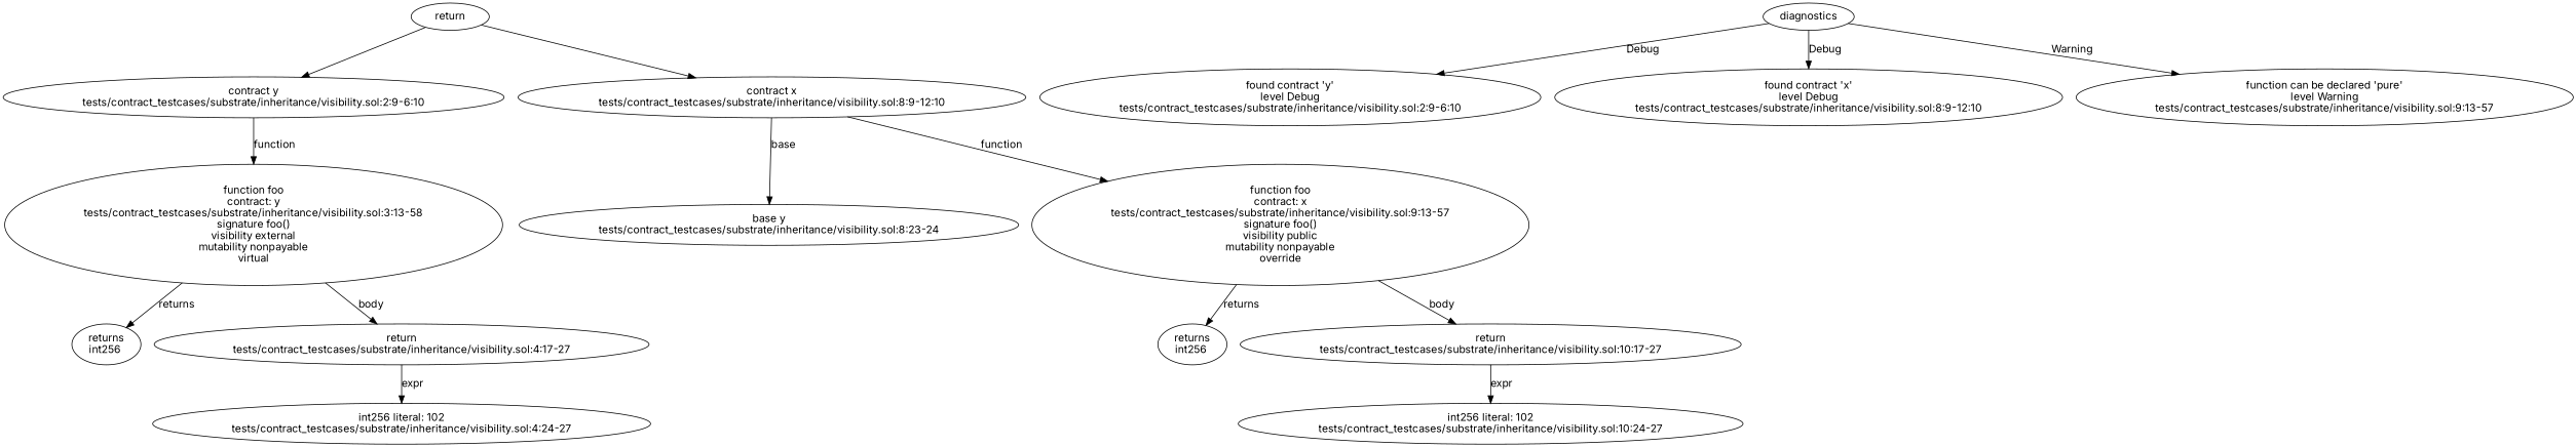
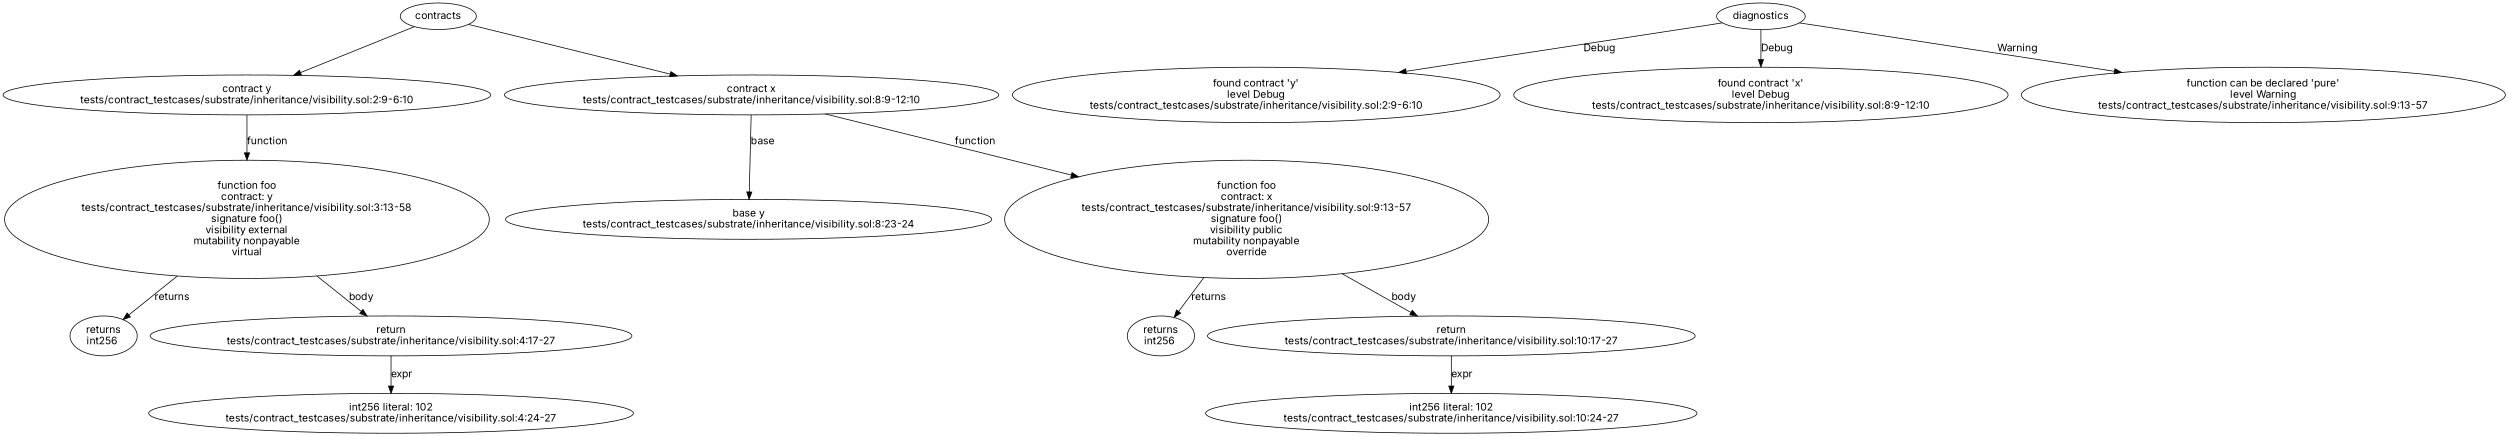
  strict digraph {
    fontname=Inter
    node [fontname=Inter]
    edge [fontname=Inter]
    n1 [label="contract y\ntests/contract_testcases/substrate/inheritance/visibility.sol:2:9-6:10"]
    n2 [label="function foo\ncontract: y\ntests/contract_testcases/substrate/inheritance/visibility.sol:3:13-58\nsignature foo()\nvisibility external\nmutability nonpayable\nvirtual"]
    n3 [label="returns\nint256 "]
    n4 [label="return\ntests/contract_testcases/substrate/inheritance/visibility.sol:4:17-27"]
    n5 [label="int256 literal: 102\ntests/contract_testcases/substrate/inheritance/visibility.sol:4:24-27"]
    n6 [label="contract x\ntests/contract_testcases/substrate/inheritance/visibility.sol:8:9-12:10"]
    n7 [label="base y\ntests/contract_testcases/substrate/inheritance/visibility.sol:8:23-24"]
    n8 [label="function foo\ncontract: x\ntests/contract_testcases/substrate/inheritance/visibility.sol:9:13-57\nsignature foo()\nvisibility public\nmutability nonpayable\noverride"]
    n9 [label="returns\nint256 "]
    n10 [label="return\ntests/contract_testcases/substrate/inheritance/visibility.sol:10:17-27"]
    n11 [label="int256 literal: 102\ntests/contract_testcases/substrate/inheritance/visibility.sol:10:24-27"]
    n12 [label="found contract 'y'\nlevel Debug\ntests/contract_testcases/substrate/inheritance/visibility.sol:2:9-6:10"]
    n13 [label="found contract 'x'\nlevel Debug\ntests/contract_testcases/substrate/inheritance/visibility.sol:8:9-12:10"]
    n14 [label="function can be declared 'pure'\nlevel Warning\ntests/contract_testcases/substrate/inheritance/visibility.sol:9:13-57"]
-   contracts [label=return]
+   contracts
    diagnostics
    n1 -> n2 [label=function]
    n2 -> n3 [label=returns]
    n2 -> n4 [label=body]
    n4 -> n5 [label=expr]
    n6 -> n7 [label=base]
    n6 -> n8 [label=function]
    n8 -> n9 [label=returns]
    n8 -> n10 [label=body]
    n10 -> n11 [label=expr]
    contracts -> n1
    contracts -> n6
    diagnostics -> n12 [label=Debug]
    diagnostics -> n13 [label=Debug]
    diagnostics -> n14 [label=Warning]
  }
